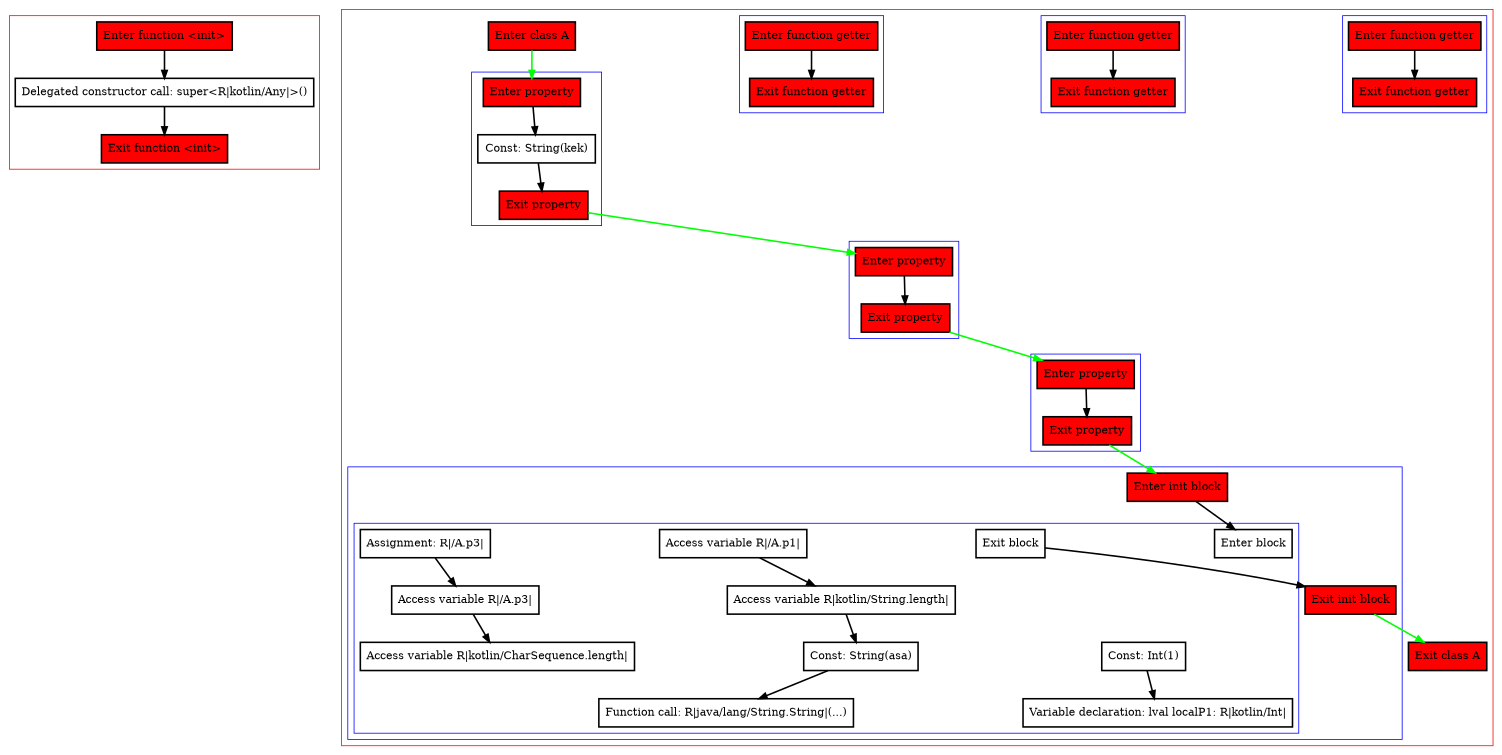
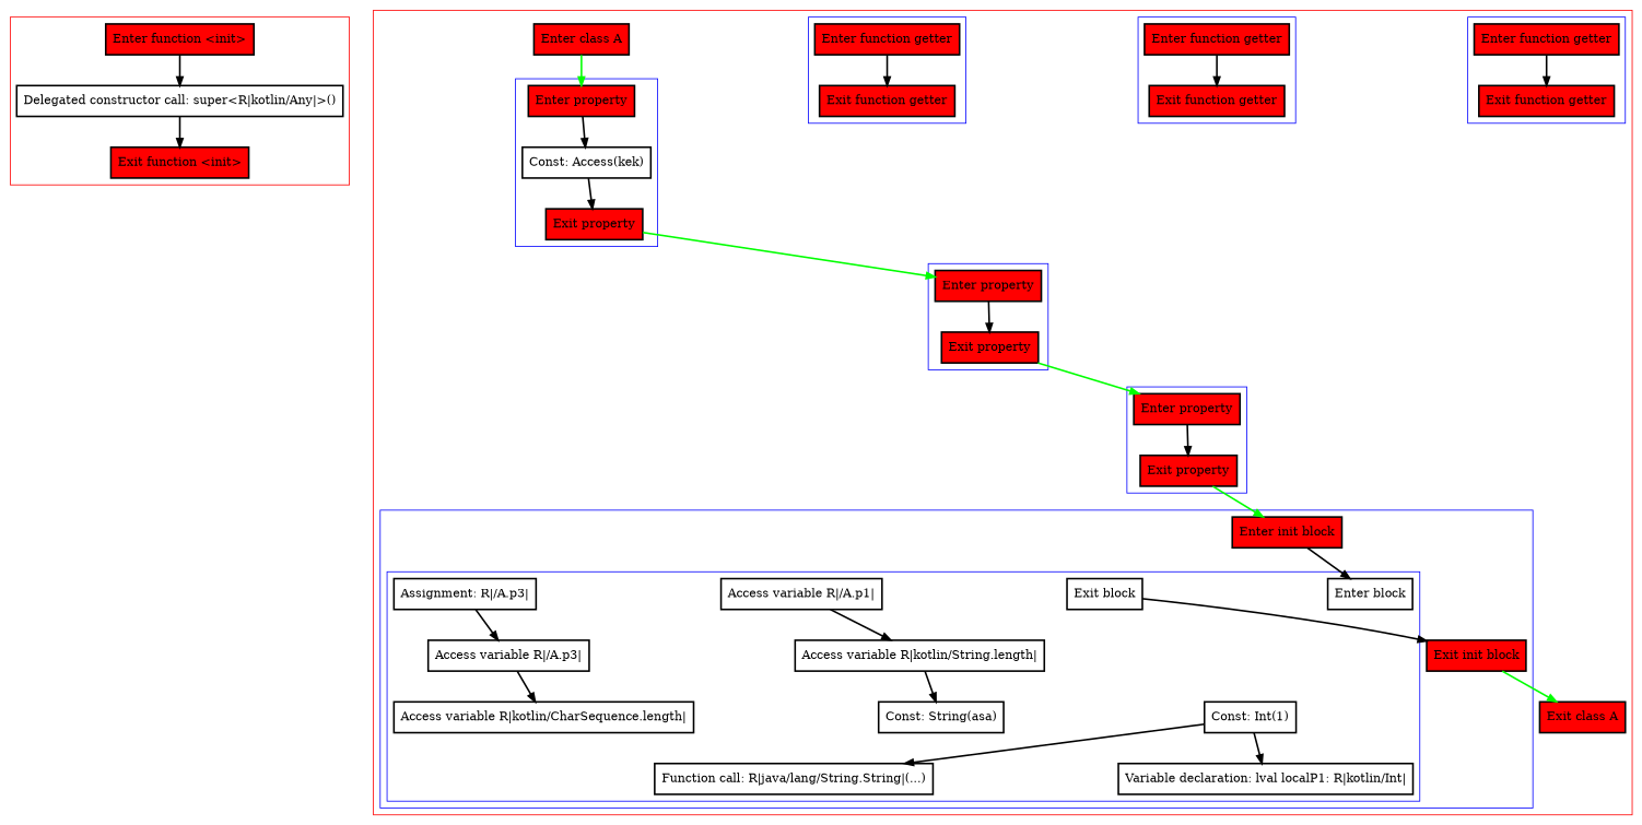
  digraph {
    nodesep=3
    node [fillcolor=red penwidth=2 shape=box style=filled]
    edge [penwidth=2]
    n1 [label="Enter function <init>"]
    n2 [label="Delegated constructor call: super<R|kotlin/Any|>()" fillcolor="" style=""]
    n3 [label="Exit function <init>"]
    n4 [label="Enter function getter"]
    n5 [label="Exit function getter"]
    n6 [label="Enter function getter"]
    n7 [label="Exit function getter"]
    n8 [label="Enter function getter"]
    n9 [label="Exit function getter"]
    n10 [label="Enter property"]
-   n11 [label="Const: String(kek)" fillcolor="" style=""]
+   n11 [label="Const: Access(kek)" fillcolor="" style=""]
    n12 [label="Exit property"]
    n13 [label="Enter property"]
    n14 [label="Exit property"]
    n15 [label="Enter property"]
    n16 [label="Exit property"]
    n17 [label="Enter block" fillcolor="" style=""]
    n18 [label="Const: Int(1)" fillcolor="" style=""]
    n19 [label="Variable declaration: lval localP1: R|kotlin/Int|" fillcolor="" style=""]
    n20 [label="Access variable R|/A.p1|" fillcolor="" style=""]
    n21 [label="Access variable R|kotlin/String.length|" fillcolor="" style=""]
    n22 [label="Const: String(asa)" fillcolor="" style=""]
    n23 [label="Function call: R|java/lang/String.String|(...)" fillcolor="" style=""]
    n24 [label="Assignment: R|/A.p3|" fillcolor="" style=""]
    n25 [label="Access variable R|/A.p3|" fillcolor="" style=""]
    n26 [label="Access variable R|kotlin/CharSequence.length|" fillcolor="" style=""]
    n27 [label="Exit block" fillcolor="" style=""]
    n28 [label="Enter init block"]
    n29 [label="Exit init block"]
    n30 [label="Enter class A"]
    n31 [label="Exit class A"]
    subgraph cluster_1 {
      color=red
      n1
      n2
      n3
    }
    subgraph cluster_2 {
      color=red
      n30
      n31
      subgraph cluster_3 {
        color=blue
        n4
        n5
      }
      subgraph cluster_4 {
        color=blue
        n6
        n7
      }
      subgraph cluster_5 {
        color=blue
        n8
        n9
      }
      subgraph cluster_6 {
        color=blue
        n10
        n11
        n12
      }
      subgraph cluster_7 {
        color=blue
        n13
        n14
      }
      subgraph cluster_8 {
        color=blue
        n15
        n16
      }
      subgraph cluster_9 {
        color=blue
        n28
        n29
        subgraph cluster_10 {
          color=blue
          n17
          n18
          n19
          n20
          n21
          n22
          n23
          n24
          n25
          n26
          n27
        }
      }
    }
    n1 -> n2
    n2 -> n3
    n4 -> n5
    n6 -> n7
    n8 -> n9
    n10 -> n11
    n11 -> n12
    n12 -> n13 [color=green]
    n13 -> n14
    n14 -> n15 [color=green]
    n15 -> n16
    n16 -> n28 [color=green]
    n18 -> n19
    n20 -> n21
    n21 -> n22
-   n22 -> n23
+   n18 -> n23
    n24 -> n25
    n25 -> n26
    n27 -> n29
    n28 -> n17
    n29 -> n31 [color=green]
    n30 -> n10 [color=green]
  }
